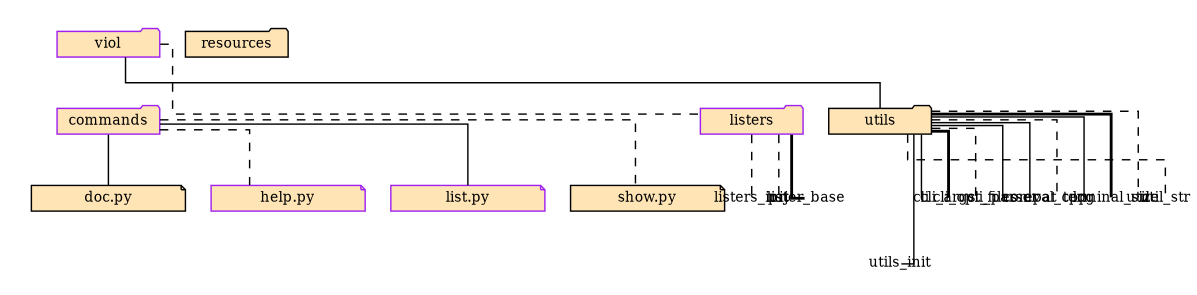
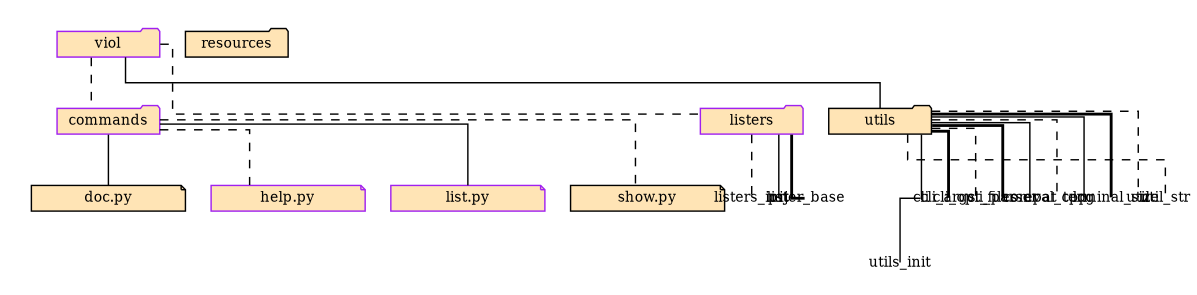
  digraph {
    concentrate=true
    rankdir=TB
    splines=ortho
    node [color=purple fixedsize=true font=courier fontsize=10 shape=none]
    edge [dir=none style=dashed]
    n1 [fillcolor=moccasin height=.25 label=viol shape=folder style=filled width=1.0]
    n2 [fillcolor=moccasin height=.25 label=commands shape=folder style=filled width=1.0]
    n3 [fillcolor=moccasin height=.25 label=listers shape=folder style=filled width=1.0]
    n4 [color=black fillcolor=moccasin height=.25 label=utils shape=folder style=filled width=1.0]
    n5 [color=black fillcolor=moccasin height=.25 label="doc.py" shape=note style=filled width=1.5]
    n6 [fillcolor=moccasin height=.25 label="help.py" shape=note style=filled width=1.5]
    n7 [fillcolor=moccasin height=.25 label="list.py" shape=note style=filled width=1.5]
    n8 [color=black fillcolor=moccasin height=.25 label="show.py" shape=note style=filled width=1.5]
    listers_init [height=0 width=0]
    prj [height=0 width=0]
    lister_base [color=black height=0 width=0]
    utils_init [height=0 width=0]
    cli [color=black height=0 width=0]
    cli_args [height=0 width=0]
    cli_opt_files [color=black height=0 width=0]
    cli_parser [height=0 width=0]
    compat [color=black height=0 width=0]
    eval_cpp [color=black height=0 width=0]
    log [color=black height=0 width=0]
    terminal_size [height=0 width=0]
    util [height=0 width=0]
    util_str [color=black height=0 width=0]
    n23 [color=black fillcolor=moccasin height=.25 label=resources shape=folder style=filled width=1.0]
+   n1 -> n2 [weight=100]
    n1 -> n3
    n1 -> n4 [style=solid]
    n2 -> n5 [style=solid weight=100]
    n2 -> n6
    n2 -> n7 [style=solid]
    n2 -> n8
    n3 -> listers_init [weight=100]
-   n3 -> prj
+   n3 -> prj [style=solid]
    n3 -> lister_base [style=bold]
-   n4 -> utils_init [style=solid weight=100]
+   cli -> utils_init [style=solid weight=100]
    n4 -> cli [style=solid]
    n4 -> cli_args [style=bold]
    n4 -> cli_opt_files
-   n4 -> cli_parser [style=solid]
+   n4 -> cli_parser [style=bold]
    n4 -> compat [style=solid]
    n4 -> eval_cpp
    n4 -> log [style=solid]
    n4 -> terminal_size [style=bold]
    n4 -> util
    n4 -> util_str
  }
